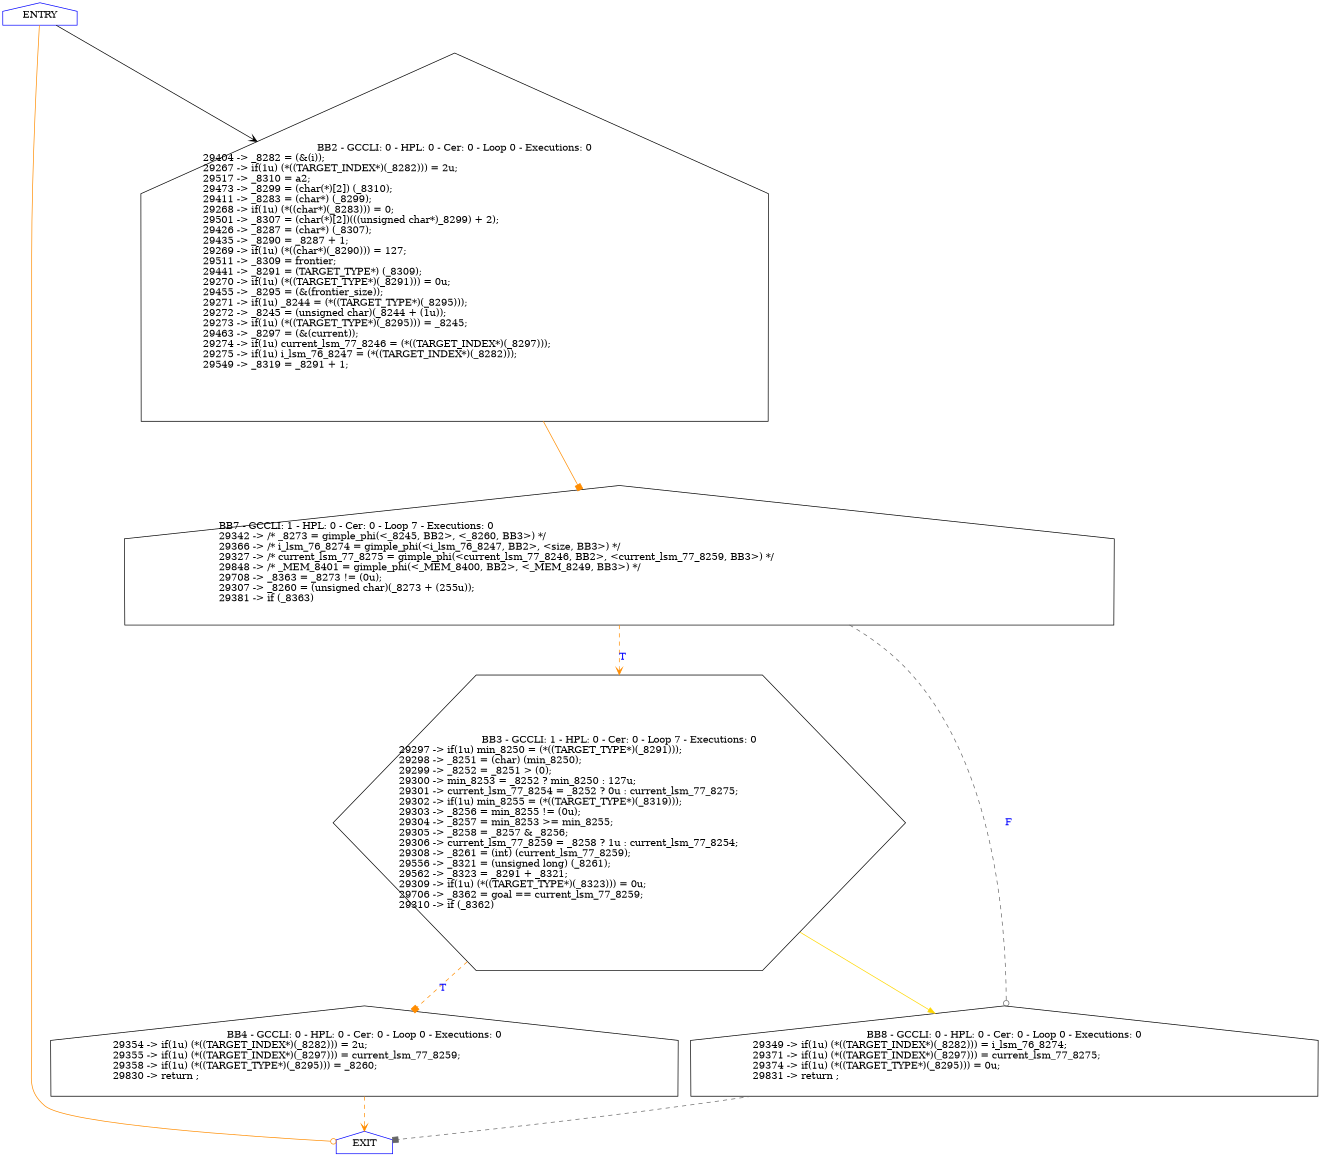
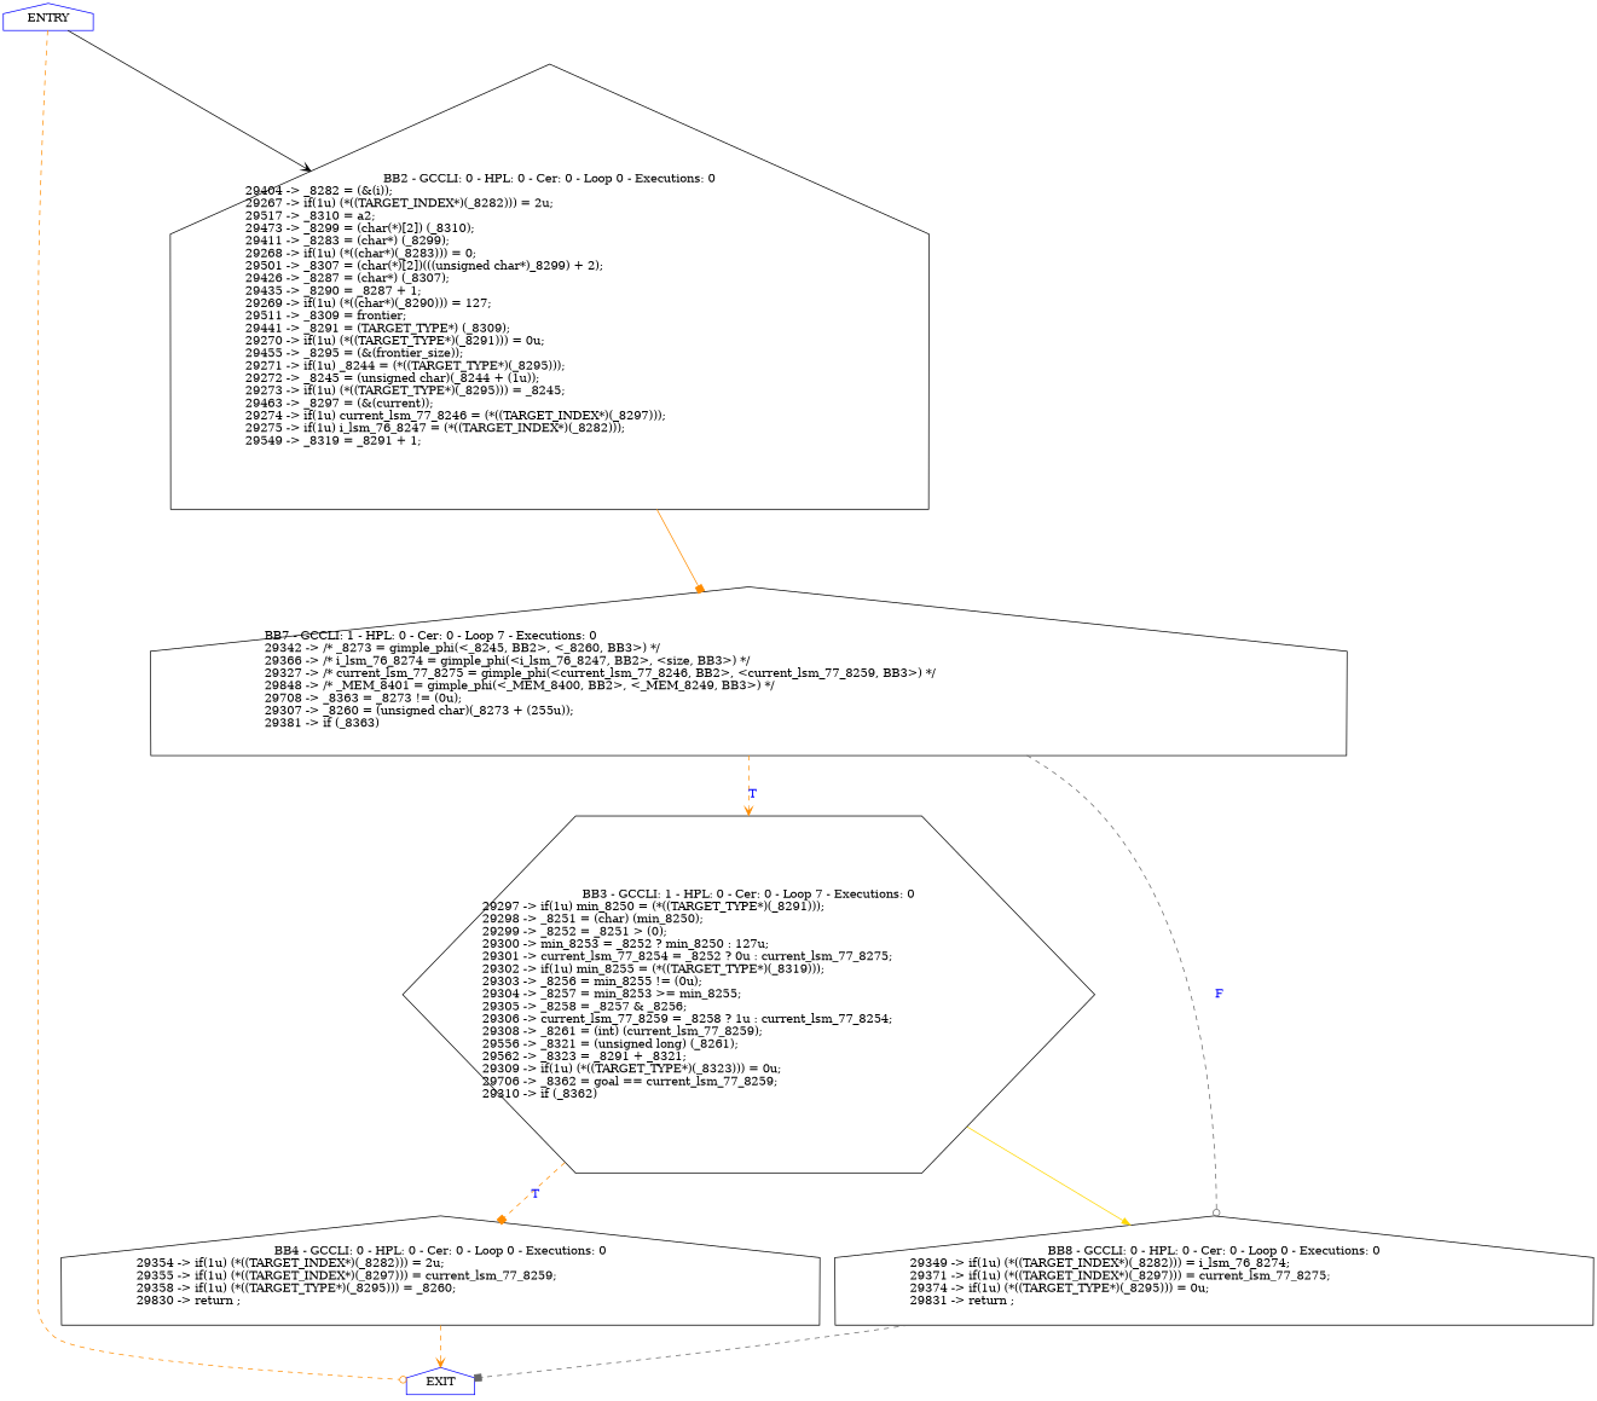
  digraph {
    node [shape=house]
    edge [color=darkorange fontcolor=blue style=dashed arrowhead=vee]
    n1 [color=blue label=ENTRY]
    n2 [color=blue label=EXIT]
    n3 [label="BB2 - GCCLI: 0 - HPL: 0 - Cer: 0 - Loop 0 - Executions: 0\n29404 -> _8282 = (&(i));\l29267 -> if(1u) (*((TARGET_INDEX*)(_8282))) = 2u;\l29517 -> _8310 = a2;\l29473 -> _8299 = (char(*)[2]) (_8310);\l29411 -> _8283 = (char*) (_8299);\l29268 -> if(1u) (*((char*)(_8283))) = 0;\l29501 -> _8307 = (char(*)[2])(((unsigned char*)_8299) + 2);\l29426 -> _8287 = (char*) (_8307);\l29435 -> _8290 = _8287 + 1;\l29269 -> if(1u) (*((char*)(_8290))) = 127;\l29511 -> _8309 = frontier;\l29441 -> _8291 = (TARGET_TYPE*) (_8309);\l29270 -> if(1u) (*((TARGET_TYPE*)(_8291))) = 0u;\l29455 -> _8295 = (&(frontier_size));\l29271 -> if(1u) _8244 = (*((TARGET_TYPE*)(_8295)));\l29272 -> _8245 = (unsigned char)(_8244 + (1u));\l29273 -> if(1u) (*((TARGET_TYPE*)(_8295))) = _8245;\l29463 -> _8297 = (&(current));\l29274 -> if(1u) current_lsm_77_8246 = (*((TARGET_INDEX*)(_8297)));\l29275 -> if(1u) i_lsm_76_8247 = (*((TARGET_INDEX*)(_8282)));\l29549 -> _8319 = _8291 + 1;\l"]
    n4 [label="BB7 - GCCLI: 1 - HPL: 0 - Cer: 0 - Loop 7 - Executions: 0\l29342 -> /* _8273 = gimple_phi(<_8245, BB2>, <_8260, BB3>) */\l29366 -> /* i_lsm_76_8274 = gimple_phi(<i_lsm_76_8247, BB2>, <size, BB3>) */\l29327 -> /* current_lsm_77_8275 = gimple_phi(<current_lsm_77_8246, BB2>, <current_lsm_77_8259, BB3>) */\l29848 -> /* _MEM_8401 = gimple_phi(<_MEM_8400, BB2>, <_MEM_8249, BB3>) */\l29708 -> _8363 = _8273 != (0u);\l29307 -> _8260 = (unsigned char)(_8273 + (255u));\l29381 -> if (_8363)\l"]
    n5 [label="BB3 - GCCLI: 1 - HPL: 0 - Cer: 0 - Loop 7 - Executions: 0\n29297 -> if(1u) min_8250 = (*((TARGET_TYPE*)(_8291)));\l29298 -> _8251 = (char) (min_8250);\l29299 -> _8252 = _8251 > (0);\l29300 -> min_8253 = _8252 ? min_8250 : 127u;\l29301 -> current_lsm_77_8254 = _8252 ? 0u : current_lsm_77_8275;\l29302 -> if(1u) min_8255 = (*((TARGET_TYPE*)(_8319)));\l29303 -> _8256 = min_8255 != (0u);\l29304 -> _8257 = min_8253 >= min_8255;\l29305 -> _8258 = _8257 & _8256;\l29306 -> current_lsm_77_8259 = _8258 ? 1u : current_lsm_77_8254;\l29308 -> _8261 = (int) (current_lsm_77_8259);\l29556 -> _8321 = (unsigned long) (_8261);\l29562 -> _8323 = _8291 + _8321;\l29309 -> if(1u) (*((TARGET_TYPE*)(_8323))) = 0u;\l29706 -> _8362 = goal == current_lsm_77_8259;\l29310 -> if (_8362)\l" shape=hexagon]
    n6 [label="BB4 - GCCLI: 0 - HPL: 0 - Cer: 0 - Loop 0 - Executions: 0\n29354 -> if(1u) (*((TARGET_INDEX*)(_8282))) = 2u;\l29355 -> if(1u) (*((TARGET_INDEX*)(_8297))) = current_lsm_77_8259;\l29358 -> if(1u) (*((TARGET_TYPE*)(_8295))) = _8260;\l29830 -> return ;\l"]
    n7 [label="BB8 - GCCLI: 0 - HPL: 0 - Cer: 0 - Loop 0 - Executions: 0\n29349 -> if(1u) (*((TARGET_INDEX*)(_8282))) = i_lsm_76_8274;\l29371 -> if(1u) (*((TARGET_INDEX*)(_8297))) = current_lsm_77_8275;\l29374 -> if(1u) (*((TARGET_TYPE*)(_8295))) = 0u;\l29831 -> return ;\l"]
-   n1 -> n2 [style=solid arrowhead=odot]
+   n1 -> n2 [arrowhead=odot]
    n1 -> n3 [color=black style=solid]
    n3 -> n4 [style=solid arrowhead=box]
    n4 -> n5 [label=T]
    n4 -> n7 [color=gray40 label=F arrowhead=odot]
    n5 -> n6 [label=T arrowhead=box]
    n5 -> n7 [color=gold style="" arrowhead=""]
    n6 -> n2
    n7 -> n2 [color=gray40 arrowhead=box]
  }
